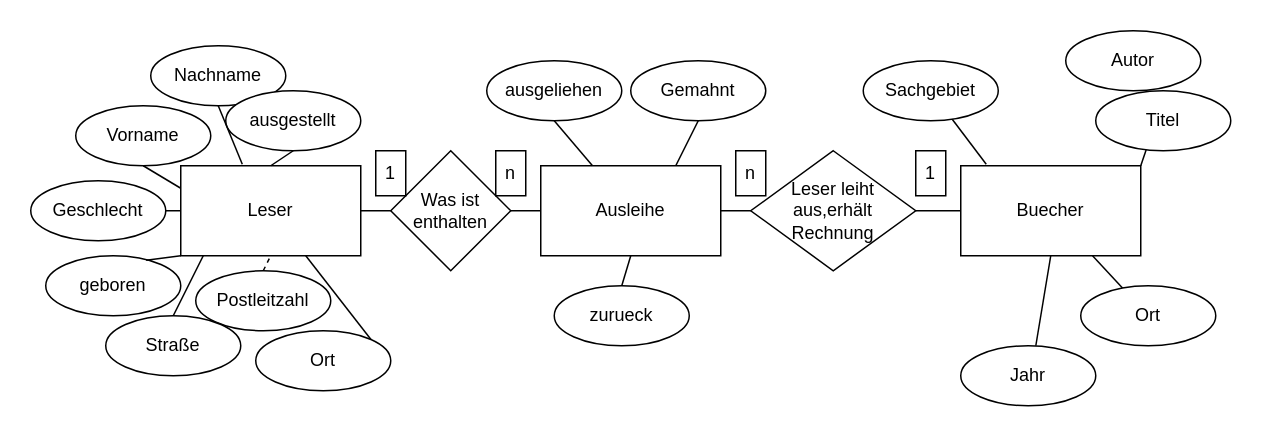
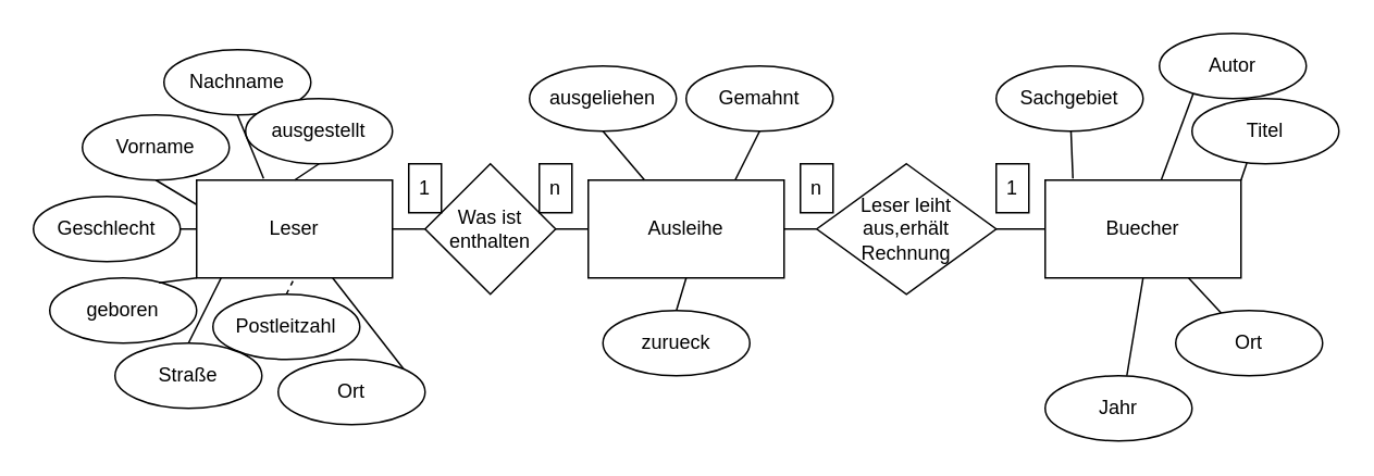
  <mxCell id="0" />
  <mxCell id="1" parent="0" />
  <mxCell id="2" value="Leser" style="rounded=0;whiteSpace=wrap;html=1;" vertex="1" parent="1"><mxGeometry x="120" y="110" width="120" height="60" as="geometry" /></mxCell>
  <mxCell id="3" value="Ausleihe" style="rounded=0;whiteSpace=wrap;html=1;" vertex="1" parent="1"><mxGeometry x="360" y="110" width="120" height="60" as="geometry" /></mxCell>
  <mxCell id="4" value="Buecher" style="rounded=0;whiteSpace=wrap;html=1;" vertex="1" parent="1"><mxGeometry x="640" y="110" width="120" height="60" as="geometry" /></mxCell>
  <mxCell id="5" value="Was ist&lt;br&gt;enthalten" style="rhombus;whiteSpace=wrap;html=1;" vertex="1" parent="1"><mxGeometry x="260" y="100" width="80" height="80" as="geometry" /></mxCell>
  <mxCell id="6" value="Leser leiht aus,erhält Rechnung" style="rhombus;whiteSpace=wrap;html=1;" vertex="1" parent="1"><mxGeometry x="500" y="100" width="110" height="80" as="geometry" /></mxCell>
  <mxCell id="7" value="" style="endArrow=none;html=1;exitX=1;exitY=0.5;exitDx=0;exitDy=0;entryX=0;entryY=0.5;entryDx=0;entryDy=0;" edge="1" parent="1" source="5" target="3"><mxGeometry width="50" height="50" relative="1" as="geometry"><mxPoint x="390" y="250" as="sourcePoint" /><mxPoint x="440" y="200" as="targetPoint" /></mxGeometry></mxCell>
  <mxCell id="8" value="" style="endArrow=none;html=1;exitX=1;exitY=0.5;exitDx=0;exitDy=0;entryX=0;entryY=0.5;entryDx=0;entryDy=0;" edge="1" parent="1" source="2" target="5"><mxGeometry width="50" height="50" relative="1" as="geometry"><mxPoint x="390" y="250" as="sourcePoint" /><mxPoint x="440" y="200" as="targetPoint" /></mxGeometry></mxCell>
  <mxCell id="9" value="1" style="rounded=0;whiteSpace=wrap;html=1;" vertex="1" parent="1"><mxGeometry x="250" y="100" width="20" height="30" as="geometry" /></mxCell>
  <mxCell id="10" value="1" style="rounded=0;whiteSpace=wrap;html=1;" vertex="1" parent="1"><mxGeometry x="610" y="100" width="20" height="30" as="geometry" /></mxCell>
  <mxCell id="11" value="n" style="rounded=0;whiteSpace=wrap;html=1;" vertex="1" parent="1"><mxGeometry x="330" y="100" width="20" height="30" as="geometry" /></mxCell>
  <mxCell id="12" value="n" style="rounded=0;whiteSpace=wrap;html=1;" vertex="1" parent="1"><mxGeometry x="490" y="100" width="20" height="30" as="geometry" /></mxCell>
  <mxCell id="13" value="" style="endArrow=none;html=1;exitX=1;exitY=0.5;exitDx=0;exitDy=0;entryX=0;entryY=0.5;entryDx=0;entryDy=0;" edge="1" parent="1" source="3" target="6"><mxGeometry width="50" height="50" relative="1" as="geometry"><mxPoint x="350" y="150" as="sourcePoint" /><mxPoint x="370" y="150" as="targetPoint" /></mxGeometry></mxCell>
  <mxCell id="14" value="" style="endArrow=none;html=1;exitX=1;exitY=0.5;exitDx=0;exitDy=0;entryX=0;entryY=0.5;entryDx=0;entryDy=0;" edge="1" parent="1" source="6" target="4"><mxGeometry width="50" height="50" relative="1" as="geometry"><mxPoint x="490" y="150" as="sourcePoint" /><mxPoint x="510" y="150" as="targetPoint" /></mxGeometry></mxCell>
  <mxCell id="15" value="Nachname" style="ellipse;whiteSpace=wrap;html=1;" vertex="1" parent="1"><mxGeometry x="100" y="30" width="90" height="40" as="geometry" /></mxCell>
  <mxCell id="16" value="Ort" style="ellipse;whiteSpace=wrap;html=1;" vertex="1" parent="1"><mxGeometry x="170" y="220" width="90" height="40" as="geometry" /></mxCell>
  <mxCell id="17" value="ausgestellt" style="ellipse;whiteSpace=wrap;html=1;" vertex="1" parent="1"><mxGeometry x="150" y="60" width="90" height="40" as="geometry" /></mxCell>
  <mxCell id="18" value="Postleitzahl" style="ellipse;whiteSpace=wrap;html=1;" vertex="1" parent="1"><mxGeometry x="130" y="180" width="90" height="40" as="geometry" /></mxCell>
  <mxCell id="19" value="Straße" style="ellipse;whiteSpace=wrap;html=1;" vertex="1" parent="1"><mxGeometry x="70" y="210" width="90" height="40" as="geometry" /></mxCell>
  <mxCell id="20" value="geboren" style="ellipse;whiteSpace=wrap;html=1;" vertex="1" parent="1"><mxGeometry x="30" y="170" width="90" height="40" as="geometry" /></mxCell>
  <mxCell id="21" value="Geschlecht" style="ellipse;whiteSpace=wrap;html=1;" vertex="1" parent="1"><mxGeometry x="20" y="120" width="90" height="40" as="geometry" /></mxCell>
  <mxCell id="22" value="Vorname" style="ellipse;whiteSpace=wrap;html=1;" vertex="1" parent="1"><mxGeometry x="50" y="70" width="90" height="40" as="geometry" /></mxCell>
  <mxCell id="23" value="" style="endArrow=none;html=1;exitX=0.5;exitY=1;exitDx=0;exitDy=0;entryX=0.5;entryY=0;entryDx=0;entryDy=0;" edge="1" parent="1" source="17" target="2"><mxGeometry width="50" height="50" relative="1" as="geometry"><mxPoint x="390" y="250" as="sourcePoint" /><mxPoint x="440" y="200" as="targetPoint" /></mxGeometry></mxCell>
  <mxCell id="24" value="" style="endArrow=none;html=1;exitX=0.5;exitY=1;exitDx=0;exitDy=0;entryX=0.342;entryY=-0.017;entryDx=0;entryDy=0;entryPerimeter=0;" edge="1" parent="1" source="15" target="2"><mxGeometry width="50" height="50" relative="1" as="geometry"><mxPoint x="400" y="260" as="sourcePoint" /><mxPoint x="450" y="210" as="targetPoint" /></mxGeometry></mxCell>
  <mxCell id="25" value="" style="endArrow=none;html=1;exitX=0.5;exitY=1;exitDx=0;exitDy=0;entryX=0;entryY=0.25;entryDx=0;entryDy=0;" edge="1" parent="1" source="22" target="2"><mxGeometry width="50" height="50" relative="1" as="geometry"><mxPoint x="410" y="270" as="sourcePoint" /><mxPoint x="120" y="110" as="targetPoint" /></mxGeometry></mxCell>
  <mxCell id="26" value="" style="endArrow=none;html=1;exitX=1;exitY=0.5;exitDx=0;exitDy=0;" edge="1" parent="1" source="21"><mxGeometry width="50" height="50" relative="1" as="geometry"><mxPoint x="420" y="280" as="sourcePoint" /><mxPoint x="120" y="140" as="targetPoint" /></mxGeometry></mxCell>
  <mxCell id="27" value="" style="endArrow=none;html=1;exitX=0.744;exitY=0.075;exitDx=0;exitDy=0;exitPerimeter=0;entryX=0;entryY=1;entryDx=0;entryDy=0;" edge="1" parent="1" source="20" target="2"><mxGeometry width="50" height="50" relative="1" as="geometry"><mxPoint x="430" y="290" as="sourcePoint" /><mxPoint x="480" y="240" as="targetPoint" /></mxGeometry></mxCell>
  <mxCell id="28" value="" style="endArrow=none;html=1;exitX=0.5;exitY=0;exitDx=0;exitDy=0;entryX=0.125;entryY=1;entryDx=0;entryDy=0;entryPerimeter=0;" edge="1" parent="1" source="19" target="2"><mxGeometry width="50" height="50" relative="1" as="geometry"><mxPoint x="440" y="300" as="sourcePoint" /><mxPoint x="490" y="250" as="targetPoint" /></mxGeometry></mxCell>
  <mxCell id="29" value="" style="endArrow=none;html=1;exitX=0.5;exitY=0;exitDx=0;exitDy=0;entryX=0.5;entryY=1;entryDx=0;entryDy=0;dashed=1;" edge="1" parent="1" source="18" target="2"><mxGeometry width="50" height="50" relative="1" as="geometry"><mxPoint x="450" y="310" as="sourcePoint" /><mxPoint x="500" y="260" as="targetPoint" /></mxGeometry></mxCell>
  <mxCell id="30" value="" style="endArrow=none;html=1;exitX=1;exitY=0;exitDx=0;exitDy=0;" edge="1" parent="1" source="16" target="2"><mxGeometry width="50" height="50" relative="1" as="geometry"><mxPoint x="460" y="320" as="sourcePoint" /><mxPoint x="230" y="180" as="targetPoint" /></mxGeometry></mxCell>
  <mxCell id="31" value="ausgeliehen" style="ellipse;whiteSpace=wrap;html=1;" vertex="1" parent="1"><mxGeometry x="324" y="40" width="90" height="40" as="geometry" /></mxCell>
  <mxCell id="32" value="Gemahnt" style="ellipse;whiteSpace=wrap;html=1;" vertex="1" parent="1"><mxGeometry x="420" y="40" width="90" height="40" as="geometry" /></mxCell>
  <mxCell id="33" value="zurueck" style="ellipse;whiteSpace=wrap;html=1;" vertex="1" parent="1"><mxGeometry x="369" y="190" width="90" height="40" as="geometry" /></mxCell>
  <mxCell id="34" value="" style="endArrow=none;html=1;entryX=0.5;entryY=1;entryDx=0;entryDy=0;exitX=0.5;exitY=0;exitDx=0;exitDy=0;" edge="1" parent="1" source="33" target="3"><mxGeometry width="50" height="50" relative="1" as="geometry"><mxPoint x="420" y="200" as="sourcePoint" /><mxPoint x="550" y="260" as="targetPoint" /><Array as="points"><mxPoint x="420" y="170" /></Array></mxGeometry></mxCell>
  <mxCell id="35" value="" style="endArrow=none;html=1;entryX=0.5;entryY=1;entryDx=0;entryDy=0;" edge="1" parent="1" source="3" target="31"><mxGeometry width="50" height="50" relative="1" as="geometry"><mxPoint x="256.82" y="235.858" as="sourcePoint" /><mxPoint x="213.348" y="180" as="targetPoint" /></mxGeometry></mxCell>
  <mxCell id="36" value="" style="endArrow=none;html=1;entryX=0.5;entryY=1;entryDx=0;entryDy=0;exitX=0.75;exitY=0;exitDx=0;exitDy=0;" edge="1" parent="1" source="3" target="32"><mxGeometry width="50" height="50" relative="1" as="geometry"><mxPoint x="404.5" y="120" as="sourcePoint" /><mxPoint x="379" y="90" as="targetPoint" /></mxGeometry></mxCell>
  <mxCell id="37" value="Titel" style="ellipse;whiteSpace=wrap;html=1;" vertex="1" parent="1"><mxGeometry x="730" y="60" width="90" height="40" as="geometry" /></mxCell>
  <mxCell id="38" value="Ort" style="ellipse;whiteSpace=wrap;html=1;" vertex="1" parent="1"><mxGeometry x="720" y="190" width="90" height="40" as="geometry" /></mxCell>
  <mxCell id="39" value="Jahr" style="ellipse;whiteSpace=wrap;html=1;" vertex="1" parent="1"><mxGeometry x="640" y="230" width="90" height="40" as="geometry" /></mxCell>
  <mxCell id="40" value="Autor" style="ellipse;whiteSpace=wrap;html=1;" vertex="1" parent="1"><mxGeometry x="710" y="20" width="90" height="40" as="geometry" /></mxCell>
- <mxCell id="41" value="Sachgebiet" style="ellipse;whiteSpace=wrap;html=1;" vertex="1" parent="1"><mxGeometry x="575" y="40" width="90" height="40" as="geometry" /></mxCell>
+ <mxCell id="41" value="Sachgebiet" style="ellipse;whiteSpace=wrap;html=1;" vertex="1" parent="1"><mxGeometry x="610" y="40" width="90" height="40" as="geometry" /></mxCell>
  <mxCell id="42" value="" style="endArrow=none;html=1;" edge="1" parent="1" target="41"><mxGeometry width="50" height="50" relative="1" as="geometry"><mxPoint x="657" y="109" as="sourcePoint" /><mxPoint x="475" y="90" as="targetPoint" /></mxGeometry></mxCell>
+ <mxCell id="43" value="" style="endArrow=none;html=1;entryX=0.231;entryY=0.919;entryDx=0;entryDy=0;entryPerimeter=0;" edge="1" parent="1" source="4" target="40"><mxGeometry width="50" height="50" relative="1" as="geometry"><mxPoint x="682" y="107" as="sourcePoint" /><mxPoint x="657.98" y="91" as="targetPoint" /></mxGeometry></mxCell>
  <mxCell id="44" value="" style="endArrow=none;html=1;entryX=0.373;entryY=0.989;entryDx=0;entryDy=0;entryPerimeter=0;exitX=1;exitY=0;exitDx=0;exitDy=0;" edge="1" parent="1" source="4" target="37"><mxGeometry width="50" height="50" relative="1" as="geometry"><mxPoint x="721.097" y="120" as="sourcePoint" /><mxPoint x="740.79" y="66.76" as="targetPoint" /></mxGeometry></mxCell>
  <mxCell id="45" value="" style="endArrow=none;html=1;" edge="1" parent="1" source="4" target="38"><mxGeometry width="50" height="50" relative="1" as="geometry"><mxPoint x="721.097" y="120" as="sourcePoint" /><mxPoint x="740.79" y="66.76" as="targetPoint" /></mxGeometry></mxCell>
  <mxCell id="46" value="" style="endArrow=none;html=1;exitX=0.5;exitY=1;exitDx=0;exitDy=0;entryX=0.556;entryY=0;entryDx=0;entryDy=0;entryPerimeter=0;" edge="1" parent="1" source="4" target="39"><mxGeometry width="50" height="50" relative="1" as="geometry"><mxPoint x="737.817" y="180" as="sourcePoint" /><mxPoint x="757.775" y="201.523" as="targetPoint" /></mxGeometry></mxCell>
